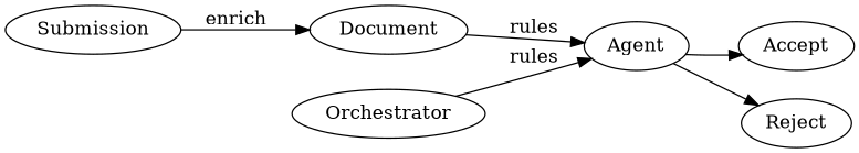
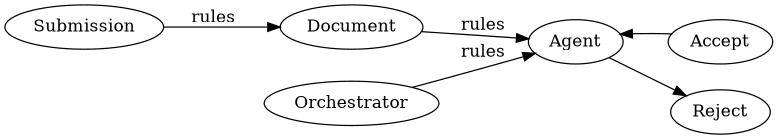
  digraph {
    rankdir=LR
    splines=true
    n1 [label=Submission]
    n2 [label=Document]
    n3 [label=Agent]
    n4 [label=Orchestrator]
    n5 [label=Reject]
    n6 [label=Accept]
-   n1 -> n2 [label=enrich]
+   n1 -> n2 [label=rules]
    n2 -> n3 [label=rules]
    n3 -> n5
-   n3 -> n6
+   n6 -> n3
    n4 -> n3 [label=rules]
    n4 -> n5 [style=invis]
  }
